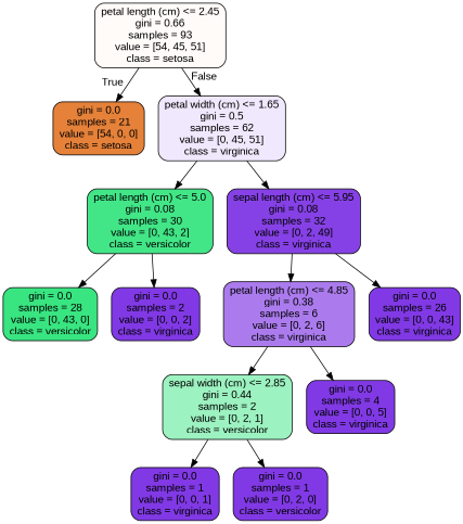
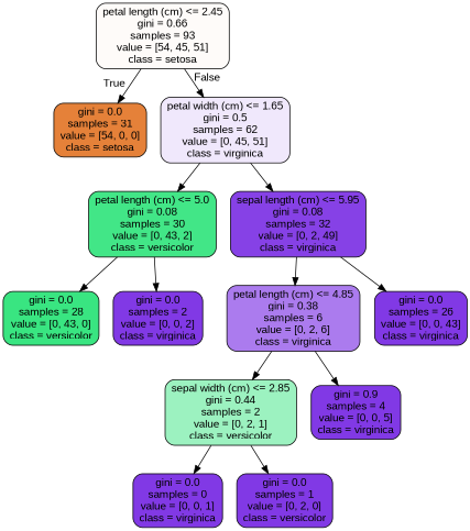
  digraph {
    fontname="Liberation Sans"
    node [color=black fillcolor="#8139e5" fontname="Liberation Sans" shape=box style="filled, rounded"]
    edge [fontname="Liberation Sans"]
    n1 [fillcolor="#fefbf9" label="petal length (cm) <= 2.45\ngini = 0.66\nsamples = 93\nvalue = [54, 45, 51]\nclass = setosa"]
-   n2 [fillcolor="#e58139" label="gini = 0.0\nsamples = 21\nvalue = [54, 0, 0]\nclass = setosa"]
+   n2 [fillcolor="#e58139" label="gini = 0.0\nsamples = 31\nvalue = [54, 0, 0]\nclass = setosa"]
    n3 [fillcolor="#f0e8fc" label="petal width (cm) <= 1.65\ngini = 0.5\nsamples = 62\nvalue = [0, 45, 51]\nclass = virginica"]
    n4 [fillcolor="#42e687" label="petal length (cm) <= 5.0\ngini = 0.08\nsamples = 30\nvalue = [0, 43, 2]\nclass = versicolor"]
    n5 [fillcolor="#8641e6" label="sepal length (cm) <= 5.95\ngini = 0.08\nsamples = 32\nvalue = [0, 2, 49]\nclass = virginica"]
    n6 [fillcolor="#39e581" label="gini = 0.0\nsamples = 28\nvalue = [0, 43, 0]\nclass = versicolor"]
    n7 [label="gini = 0.0\nsamples = 2\nvalue = [0, 0, 2]\nclass = virginica"]
    n8 [fillcolor="#ab7bee" label="petal length (cm) <= 4.85\ngini = 0.38\nsamples = 6\nvalue = [0, 2, 6]\nclass = virginica"]
    n9 [label="gini = 0.0\nsamples = 26\nvalue = [0, 0, 43]\nclass = virginica"]
    n10 [fillcolor="#9cf2c0" label="sepal width (cm) <= 2.85\ngini = 0.44\nsamples = 2\nvalue = [0, 2, 1]\nclass = versicolor"]
-   n11 [label="gini = 0.0\nsamples = 4\nvalue = [0, 0, 5]\nclass = virginica"]
-   n12 [label="gini = 0.0\nsamples = 1\nvalue = [0, 0, 1]\nclass = virginica"]
+   n11 [label="gini = 0.9\nsamples = 4\nvalue = [0, 0, 5]\nclass = virginica"]
+   n12 [label="gini = 0.0\nsamples = 0\nvalue = [0, 0, 1]\nclass = virginica"]
    n13 [label="gini = 0.0\nsamples = 1\nvalue = [0, 2, 0]\nclass = versicolor"]
    n1 -> n2 [headlabel=True labelangle=45 labeldistance=2.5]
    n1 -> n3 [headlabel=False labelangle=-45 labeldistance=2.5]
    n3 -> n4
    n3 -> n5
    n4 -> n6
    n4 -> n7
    n5 -> n8
    n5 -> n9
    n8 -> n10
    n8 -> n11
    n10 -> n12
    n10 -> n13
  }
